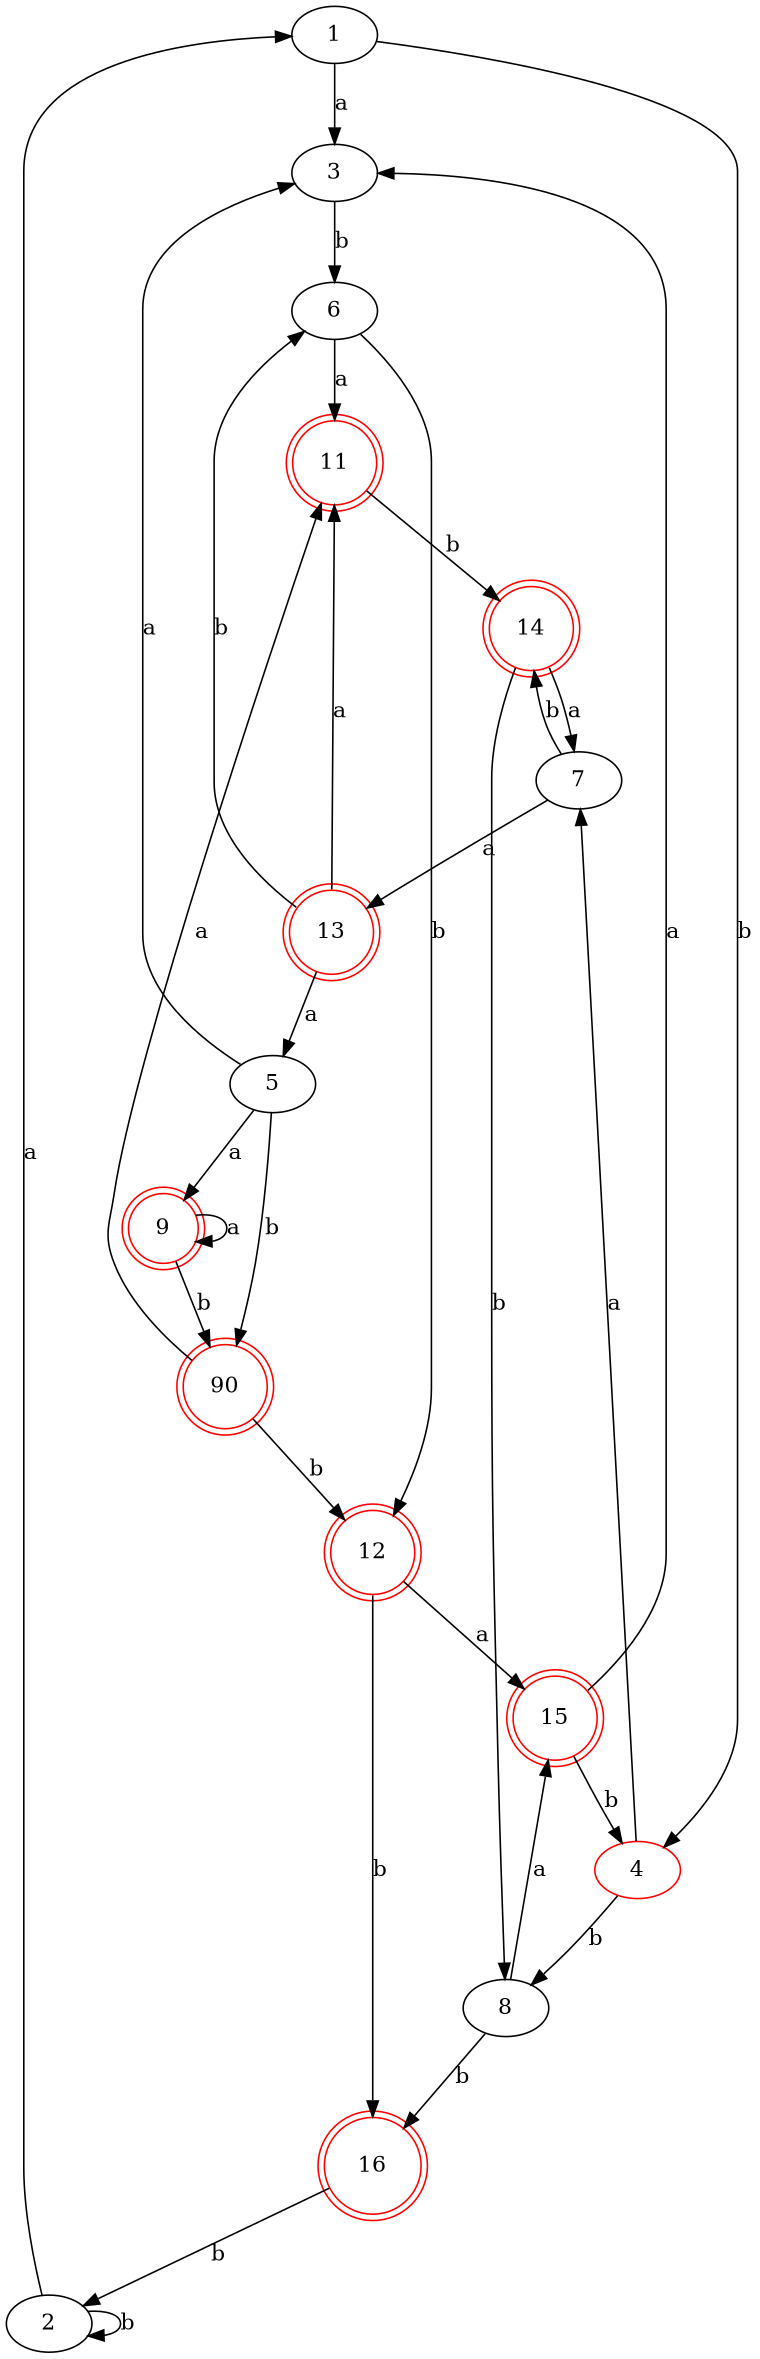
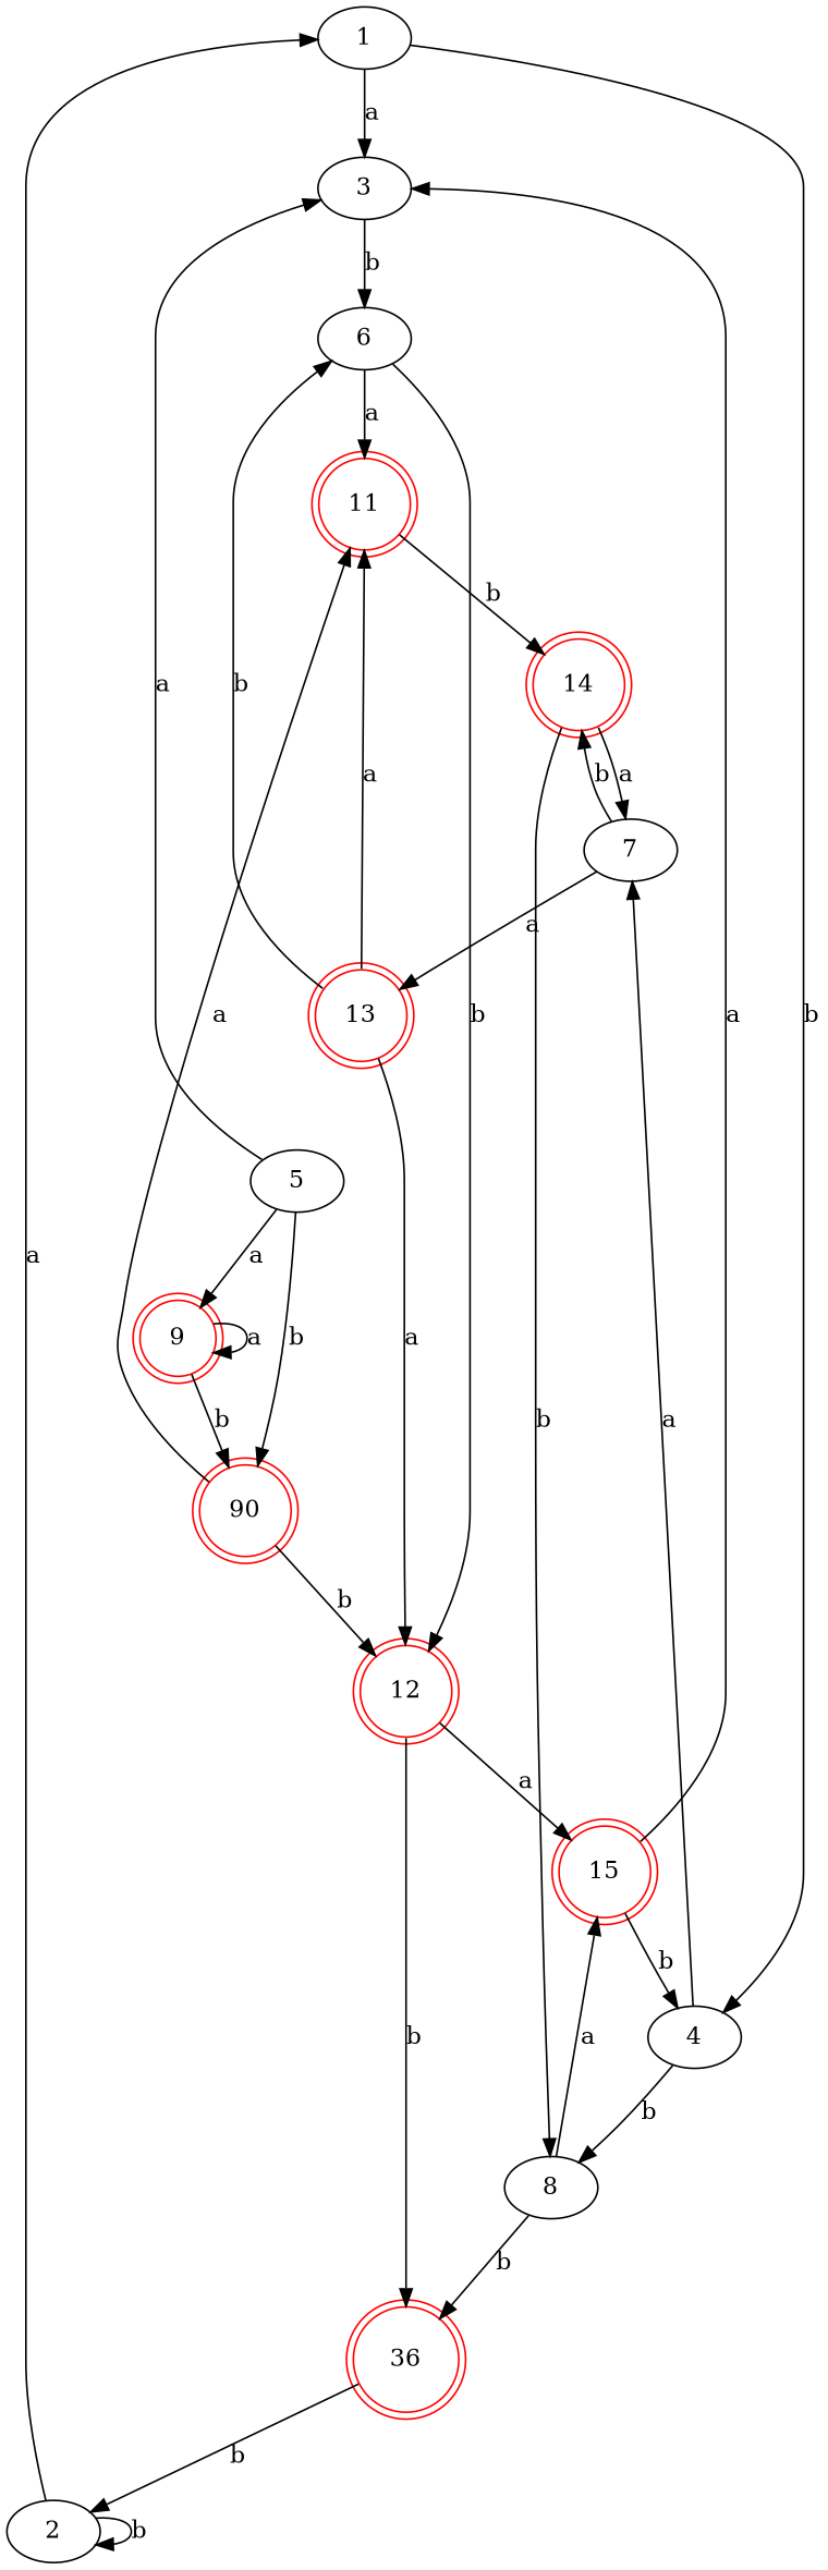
  digraph {
    n1 [label=1]
    n2 [label=3]
-   n3 [label=4 color=red]
+   n3 [label=4]
    n4 [label=2]
    n5 [label=6]
    n6 [label=7]
    n7 [label=8]
    n8 [label=5]
    n9 [color=red label=9 shape=doublecircle]
    n10 [color=red label=90 shape=doublecircle]
    n11 [color=red label=11 shape=doublecircle]
    n12 [color=red label=12 shape=doublecircle]
    n13 [color=red label=13 shape=doublecircle]
    n14 [color=red label=14 shape=doublecircle]
    n15 [color=red label=15 shape=doublecircle]
-   n16 [color=red label=16 shape=doublecircle]
+   n16 [color=red label=36 shape=doublecircle]
    n1 -> n2 [label=a]
    n1 -> n3 [label=b]
    n2 -> n5 [label=b]
    n3 -> n6 [label=a]
    n3 -> n7 [label=b]
    n4 -> n1 [label=a]
    n4 -> n4 [label=b]
    n5 -> n11 [label=a]
    n5 -> n12 [label=b]
    n6 -> n13 [label=a]
    n6 -> n14 [label=b]
    n7 -> n15 [label=a]
    n7 -> n16 [label=b]
    n8 -> n2 [label=a]
    n8 -> n9 [label=a]
    n8 -> n10 [label=b]
    n9 -> n9 [label=a]
    n9 -> n10 [label=b]
    n10 -> n11 [label=a]
    n10 -> n12 [label=b]
    n11 -> n14 [label=b]
    n12 -> n15 [label=a]
    n12 -> n16 [label=b]
    n13 -> n5 [label=b]
-   n13 -> n8 [label=a]
+   n13 -> n12 [label=a]
    n13 -> n11 [label=a]
    n14 -> n6 [label=a]
    n14 -> n7 [label=b]
    n15 -> n2 [label=a]
    n15 -> n3 [label=b]
    n16 -> n4 [label=b]
  }
